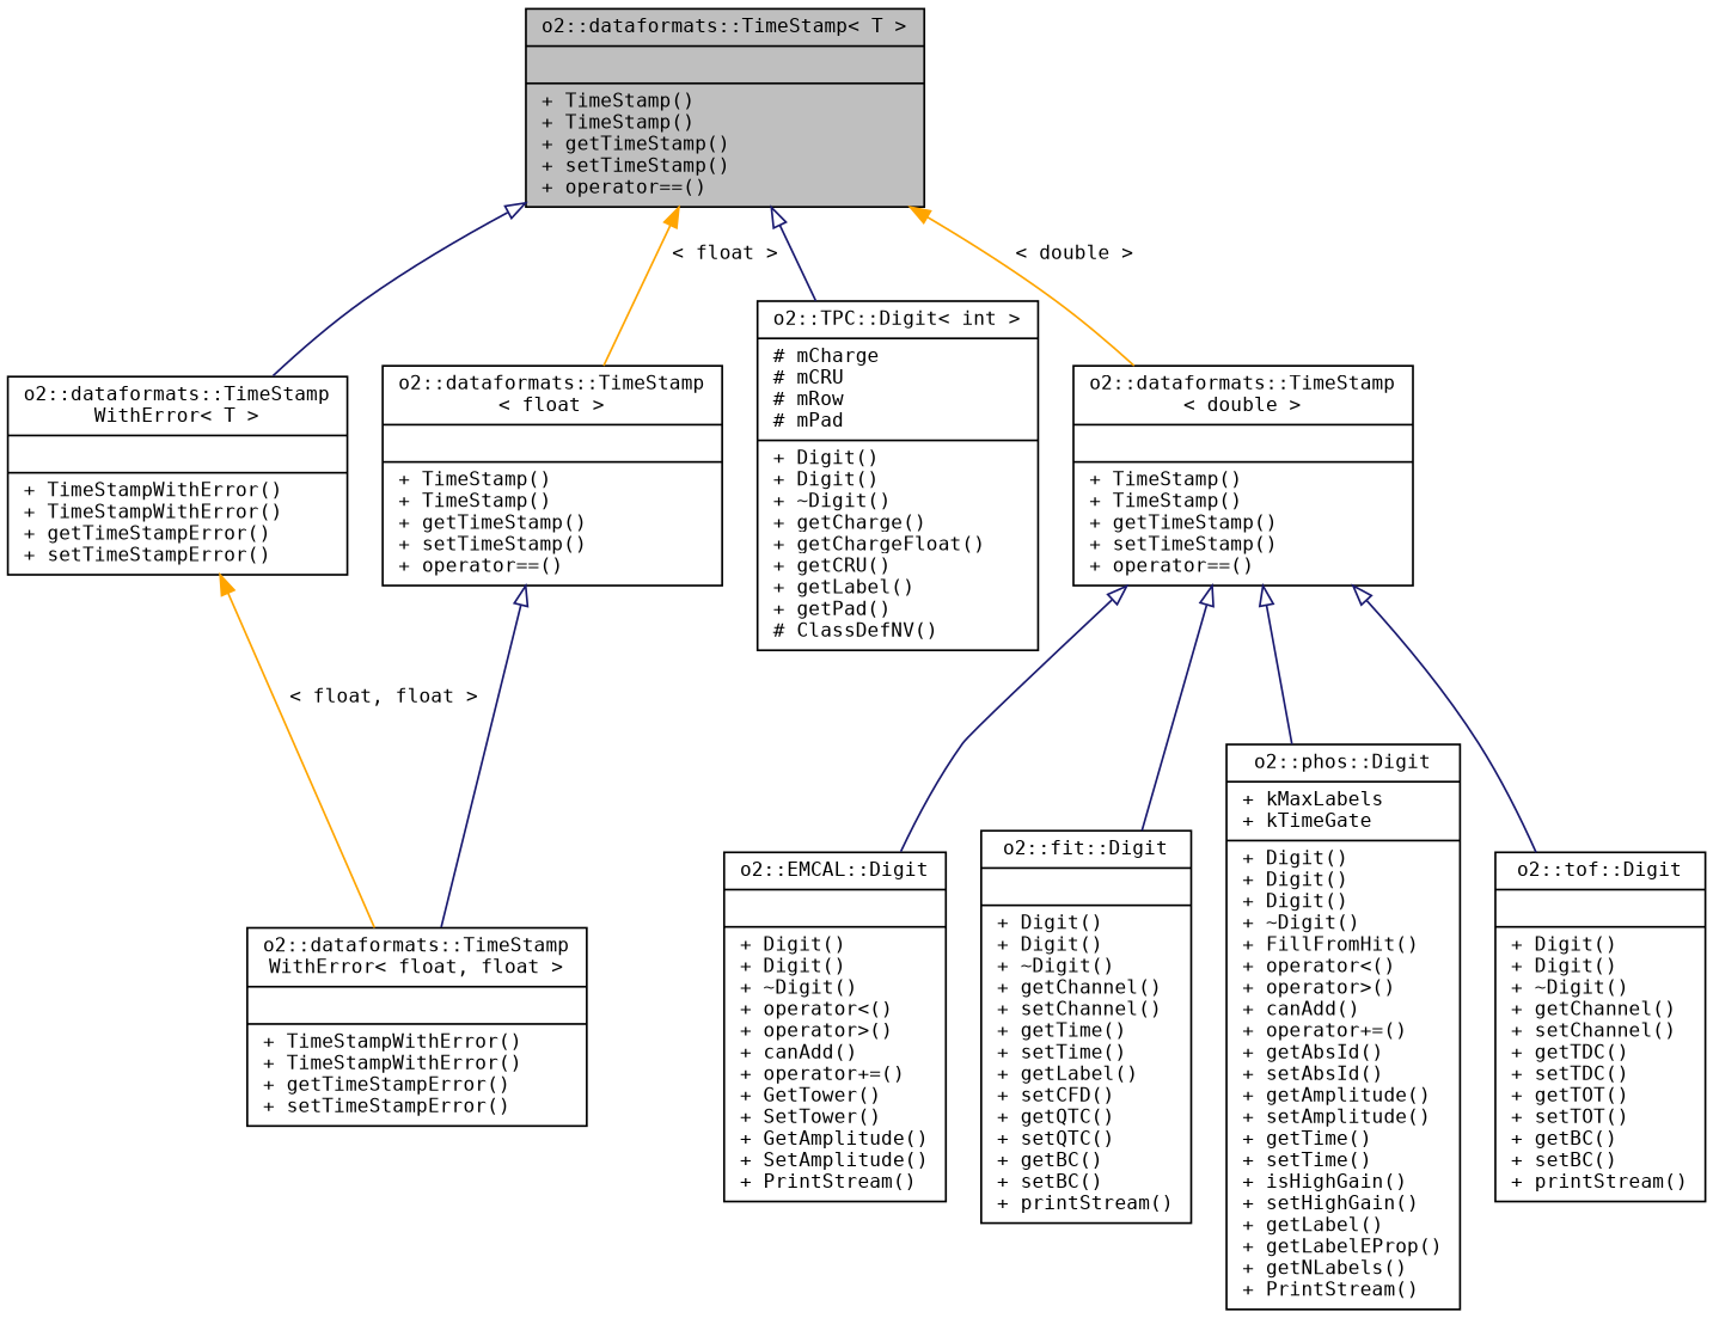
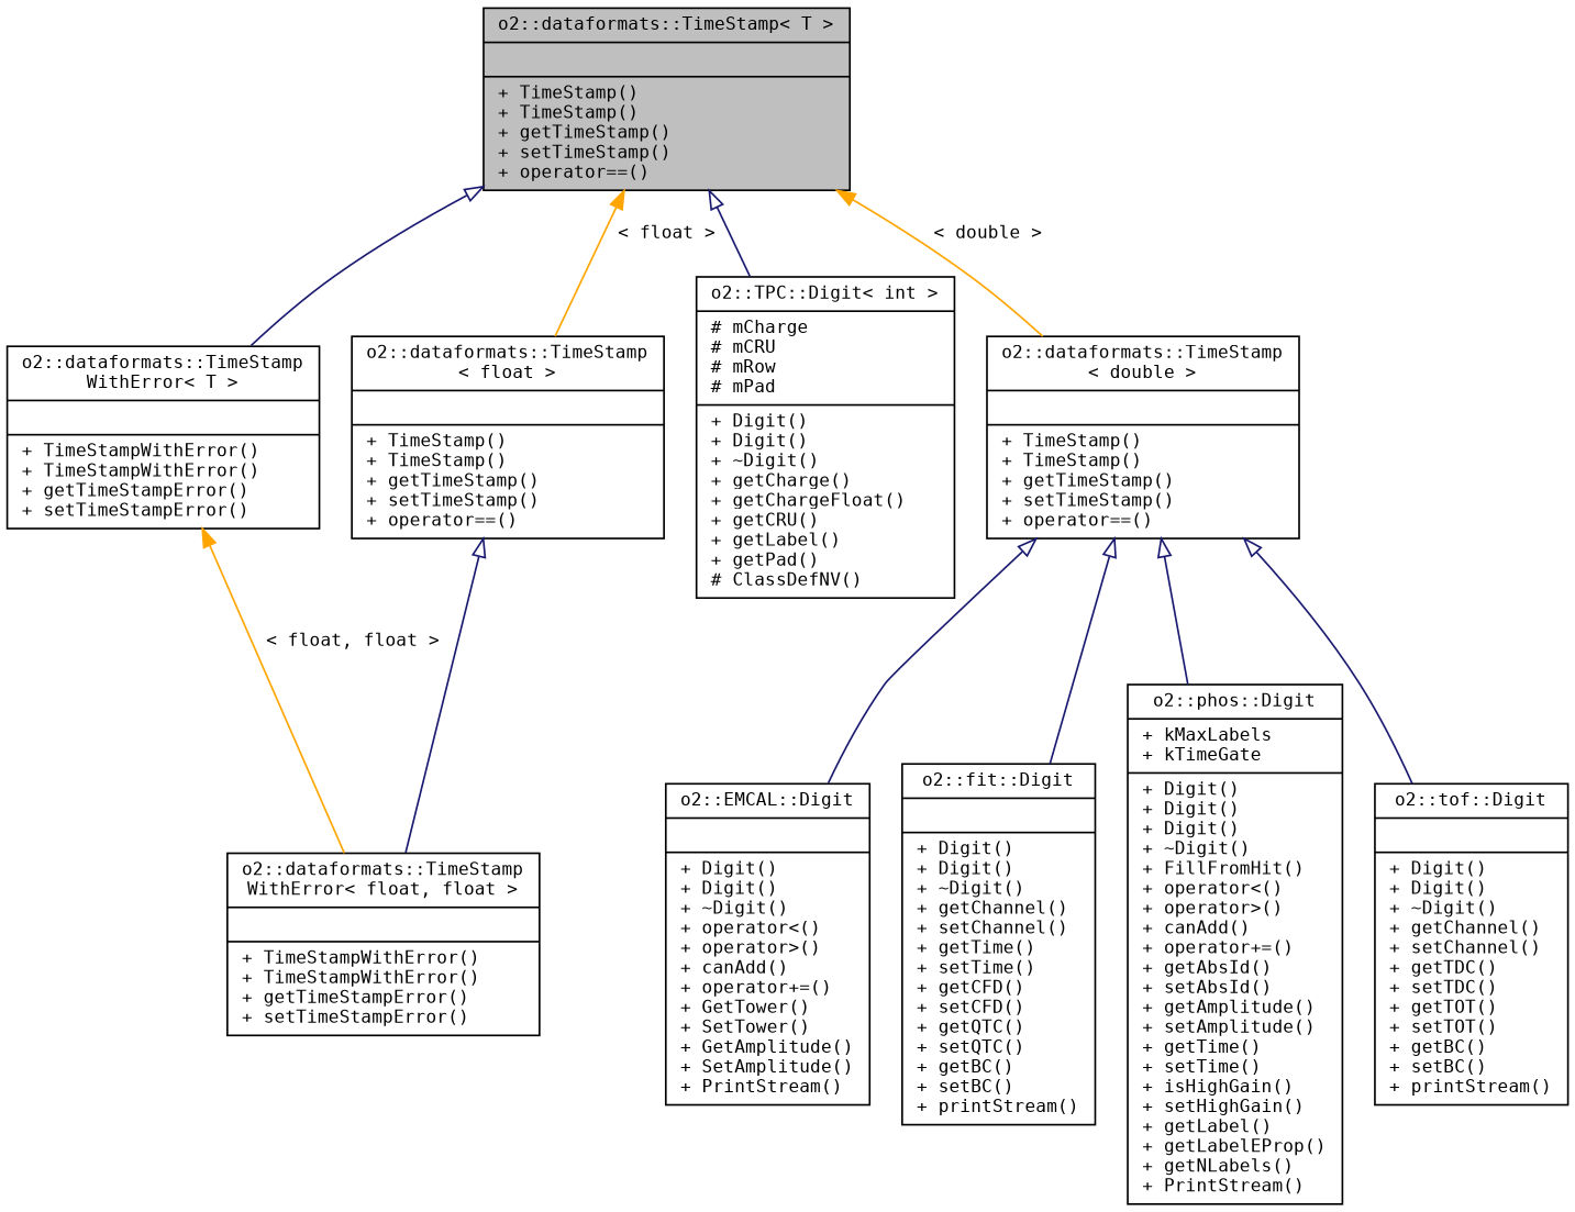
  digraph {
    fontname="DejaVu Sans Mono"
    node [color=black fontname="DejaVu Sans Mono" fontsize=10 shape=record]
    edge [arrowtail=onormal color=midnightblue dir=back fontname="DejaVu Sans Mono" fontsize=10 labelfontname=Helvetica labelfontsize=10 style=solid]
    n1 [fillcolor=grey75 fontcolor=black height=0.2 label="{o2::dataformats::TimeStamp\< T \>\n||+ TimeStamp()\l+ TimeStamp()\l+ getTimeStamp()\l+ setTimeStamp()\l+ operator==()\l}" style=filled width=0.4]
    n2 [height=0.2 label="{o2::dataformats::TimeStamp\lWithError\< T \>\n||+ TimeStampWithError()\l+ TimeStampWithError()\l+ getTimeStampError()\l+ setTimeStampError()\l}" width=0.4]
    n3 [height=0.2 label="{o2::TPC::Digit\< int \>\n|# mCharge\l# mCRU\l# mRow\l# mPad\l|+ Digit()\l+ Digit()\l+ ~Digit()\l+ getCharge()\l+ getChargeFloat()\l+ getCRU()\l+ getLabel()\l+ getPad()\l# ClassDefNV()\l}" width=0.4]
    n4 [height=0.2 label="{o2::dataformats::TimeStamp\l\< double \>\n||+ TimeStamp()\l+ TimeStamp()\l+ getTimeStamp()\l+ setTimeStamp()\l+ operator==()\l}" width=0.4]
    n5 [height=0.2 label="{o2::dataformats::TimeStamp\l\< float \>\n||+ TimeStamp()\l+ TimeStamp()\l+ getTimeStamp()\l+ setTimeStamp()\l+ operator==()\l}" width=0.4]
    n6 [height=0.2 label="{o2::dataformats::TimeStamp\lWithError\< float, float \>\n||+ TimeStampWithError()\l+ TimeStampWithError()\l+ getTimeStampError()\l+ setTimeStampError()\l}" width=0.4]
    n7 [height=0.2 label="{o2::EMCAL::Digit\n||+ Digit()\l+ Digit()\l+ ~Digit()\l+ operator\<()\l+ operator\>()\l+ canAdd()\l+ operator+=()\l+ GetTower()\l+ SetTower()\l+ GetAmplitude()\l+ SetAmplitude()\l+ PrintStream()\l}" width=0.4]
-   n8 [height=0.2 label="{o2::fit::Digit\n||+ Digit()\l+ Digit()\l+ ~Digit()\l+ getChannel()\l+ setChannel()\l+ getTime()\l+ setTime()\l+ getLabel()\l+ setCFD()\l+ getQTC()\l+ setQTC()\l+ getBC()\l+ setBC()\l+ printStream()\l}" width=0.4]
+   n8 [height=0.2 label="{o2::fit::Digit\n||+ Digit()\l+ Digit()\l+ ~Digit()\l+ getChannel()\l+ setChannel()\l+ getTime()\l+ setTime()\l+ getCFD()\l+ setCFD()\l+ getQTC()\l+ setQTC()\l+ getBC()\l+ setBC()\l+ printStream()\l}" width=0.4]
    n9 [height=0.2 label="{o2::phos::Digit\n|+ kMaxLabels\l+ kTimeGate\l|+ Digit()\l+ Digit()\l+ Digit()\l+ ~Digit()\l+ FillFromHit()\l+ operator\<()\l+ operator\>()\l+ canAdd()\l+ operator+=()\l+ getAbsId()\l+ setAbsId()\l+ getAmplitude()\l+ setAmplitude()\l+ getTime()\l+ setTime()\l+ isHighGain()\l+ setHighGain()\l+ getLabel()\l+ getLabelEProp()\l+ getNLabels()\l+ PrintStream()\l}" width=0.4]
    n10 [height=0.2 label="{o2::tof::Digit\n||+ Digit()\l+ Digit()\l+ ~Digit()\l+ getChannel()\l+ setChannel()\l+ getTDC()\l+ setTDC()\l+ getTOT()\l+ setTOT()\l+ getBC()\l+ setBC()\l+ printStream()\l}" width=0.4]
    n1 -> n2
    n1 -> n3
    n1 -> n4 [color=orange label=" \< double \>" arrowtail=""]
    n1 -> n5 [color=orange label=" \< float \>" arrowtail=""]
    n2 -> n6 [color=orange label=" \< float, float \>" arrowtail=""]
    n4 -> n7
    n4 -> n8
    n4 -> n9
    n4 -> n10
    n5 -> n6
  }
